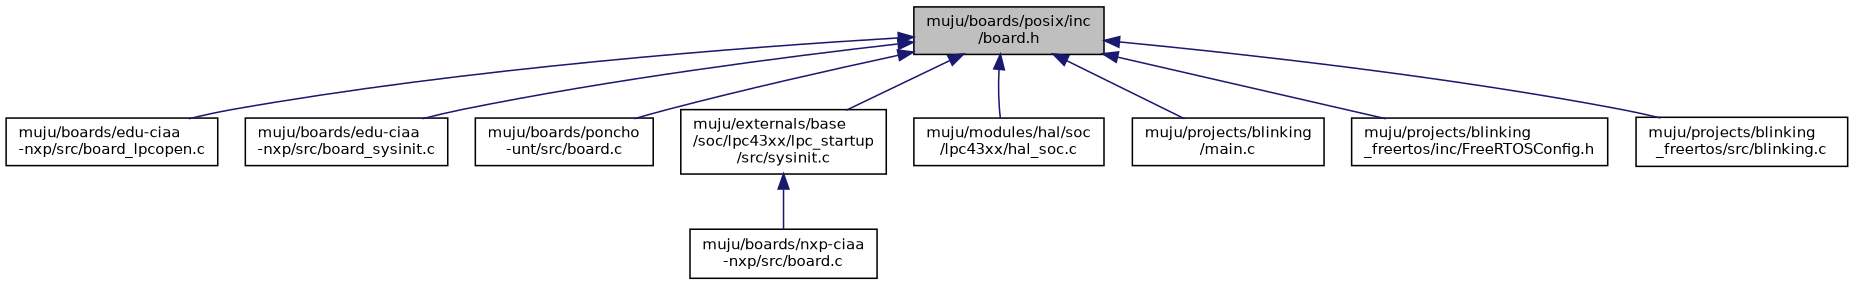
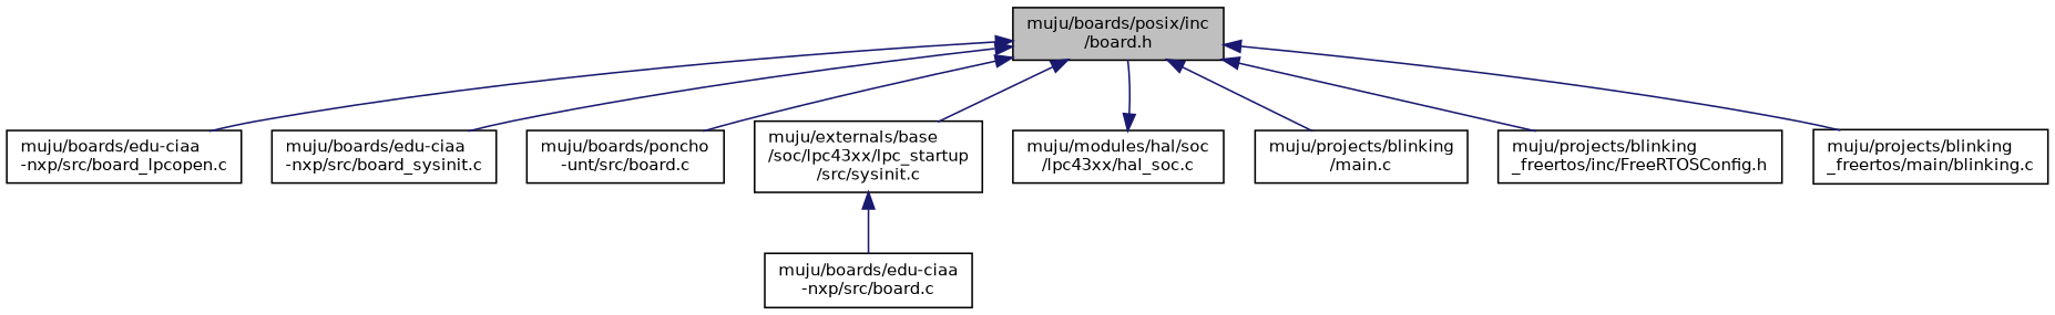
  digraph {
    node [color=black fillcolor=white fontname=Helvetica fontsize=10 shape=record style=filled]
    edge [color=midnightblue dir=back fontname=Helvetica fontsize=10 labelfontname=Helvetica labelfontsize=10 style=solid]
    n1 [fillcolor=grey75 fontcolor=black height=0.2 label="muju/boards/posix/inc\l/board.h" width=0.4]
    n2 [height=0.2 label="muju/boards/edu-ciaa\l-nxp/src/board_lpcopen.c" width=0.4]
    n3 [height=0.2 label="muju/boards/edu-ciaa\l-nxp/src/board_sysinit.c" width=0.4]
    n4 [height=0.2 label="muju/boards/poncho\l-unt/src/board.c" width=0.4]
    n5 [height=0.2 label="muju/externals/base\l/soc/lpc43xx/lpc_startup\l/src/sysinit.c" width=0.4]
    n6 [height=0.2 label="muju/modules/hal/soc\l/lpc43xx/hal_soc.c" width=0.4]
    n7 [height=0.2 label="muju/projects/blinking\l/main.c" width=0.4]
    n8 [height=0.2 label="muju/projects/blinking\l_freertos/inc/FreeRTOSConfig.h" width=0.4]
-   n9 [height=0.2 label="muju/projects/blinking\l_freertos/src/blinking.c" width=0.4]
-   n10 [height=0.2 label="muju/boards/nxp-ciaa\l-nxp/src/board.c" width=0.4]
+   n9 [height=0.2 label="muju/projects/blinking\l_freertos/main/blinking.c" width=0.4]
+   n10 [height=0.2 label="muju/boards/edu-ciaa\l-nxp/src/board.c" width=0.4]
    n1 -> n2
    n1 -> n3
    n1 -> n4
    n1 -> n5
-   n1 -> n6
+   n6 -> n1
    n1 -> n7
    n1 -> n8
    n1 -> n9
    n5 -> n10
  }
